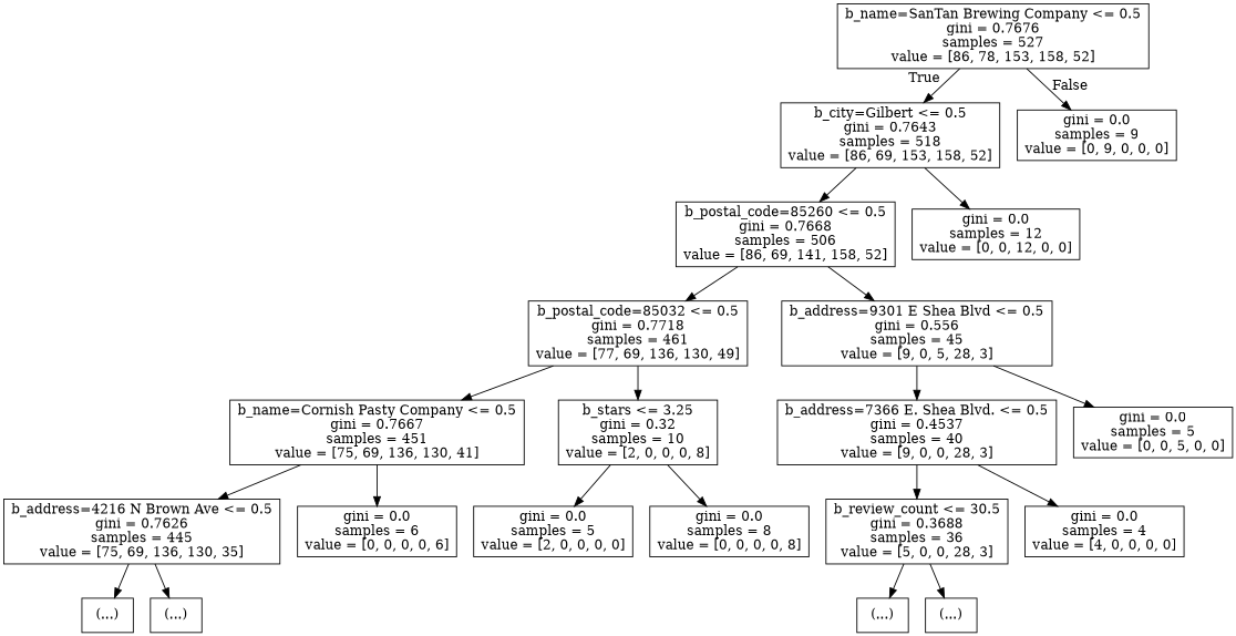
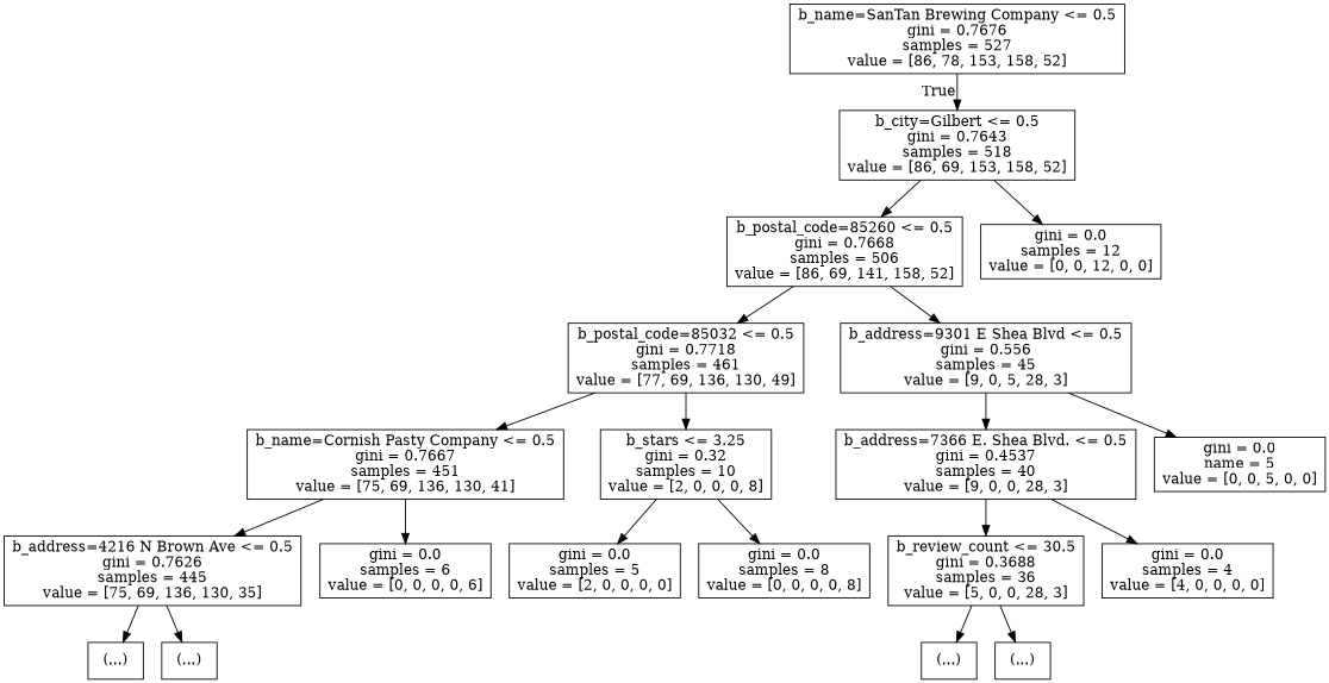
  digraph {
    node [shape=box]
    n1 [label="b_name=SanTan Brewing Company <= 0.5\ngini = 0.7676\nsamples = 527\nvalue = [86, 78, 153, 158, 52]"]
    n2 [label="b_city=Gilbert <= 0.5\ngini = 0.7643\nsamples = 518\nvalue = [86, 69, 153, 158, 52]"]
-   n3 [label="gini = 0.0\nsamples = 9\nvalue = [0, 9, 0, 0, 0]"]
    n4 [label="b_postal_code=85260 <= 0.5\ngini = 0.7668\nsamples = 506\nvalue = [86, 69, 141, 158, 52]"]
    n5 [label="gini = 0.0\nsamples = 12\nvalue = [0, 0, 12, 0, 0]"]
    n6 [label="b_postal_code=85032 <= 0.5\ngini = 0.7718\nsamples = 461\nvalue = [77, 69, 136, 130, 49]"]
    n7 [label="b_address=9301 E Shea Blvd <= 0.5\ngini = 0.556\nsamples = 45\nvalue = [9, 0, 5, 28, 3]"]
    n8 [label="b_name=Cornish Pasty Company <= 0.5\ngini = 0.7667\nsamples = 451\nvalue = [75, 69, 136, 130, 41]"]
    n9 [label="b_stars <= 3.25\ngini = 0.32\nsamples = 10\nvalue = [2, 0, 0, 0, 8]"]
    n10 [label="b_address=7366 E. Shea Blvd. <= 0.5\ngini = 0.4537\nsamples = 40\nvalue = [9, 0, 0, 28, 3]"]
-   n11 [label="gini = 0.0\nsamples = 5\nvalue = [0, 0, 5, 0, 0]"]
+   n11 [label="gini = 0.0\nname = 5\nvalue = [0, 0, 5, 0, 0]"]
    n12 [label="b_address=4216 N Brown Ave <= 0.5\ngini = 0.7626\nsamples = 445\nvalue = [75, 69, 136, 130, 35]"]
    n13 [label="gini = 0.0\nsamples = 6\nvalue = [0, 0, 0, 0, 6]"]
    n14 [label="gini = 0.0\nsamples = 5\nvalue = [2, 0, 0, 0, 0]"]
    n15 [label="gini = 0.0\nsamples = 8\nvalue = [0, 0, 0, 0, 8]"]
    n16 [label="(...)"]
    n17 [label="(...)"]
    n18 [label="b_review_count <= 30.5\ngini = 0.3688\nsamples = 36\nvalue = [5, 0, 0, 28, 3]"]
    n19 [label="gini = 0.0\nsamples = 4\nvalue = [4, 0, 0, 0, 0]"]
    n20 [label="(...)"]
    n21 [label="(...)"]
    n1 -> n2 [headlabel=True labelangle=45 labeldistance=2.5]
-   n1 -> n3 [headlabel=False labelangle=-45 labeldistance=2.5]
    n2 -> n4
    n2 -> n5
    n4 -> n6
    n4 -> n7
    n6 -> n8
    n6 -> n9
    n7 -> n10
    n7 -> n11
    n8 -> n12
    n8 -> n13
    n9 -> n14
    n9 -> n15
    n10 -> n18
    n10 -> n19
    n12 -> n16
    n12 -> n17
    n18 -> n20
    n18 -> n21
  }
